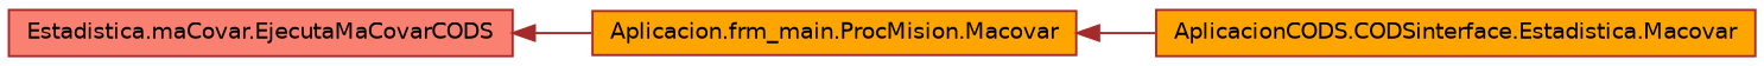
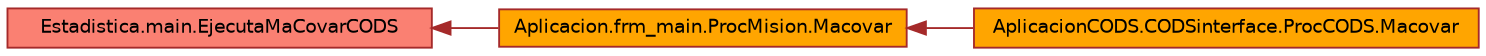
  digraph {
    rankdir=LR
    node [color=brown fillcolor=orange fontname=Helvetica fontsize=10 shape=record style=filled]
    edge [color=brown dir=back fontname=Helvetica fontsize=10 labelfontname=Helvetica labelfontsize=10 style=solid]
-   n1 [fillcolor=salmon fontcolor=black height=0.2 label="Estadistica.maCovar.EjecutaMaCovarCODS" width=0.4]
+   n1 [fillcolor=salmon fontcolor=black height=0.2 label="Estadistica.main.EjecutaMaCovarCODS" width=0.4]
    n2 [height=0.2 label="Aplicacion.frm_main.ProcMision.Macovar" width=0.4]
-   n3 [height=0.2 label="AplicacionCODS.CODSinterface.Estadistica.Macovar" width=0.4]
+   n3 [height=0.2 label="AplicacionCODS.CODSinterface.ProcCODS.Macovar" width=0.4]
    n1 -> n2
    n2 -> n3
  }
